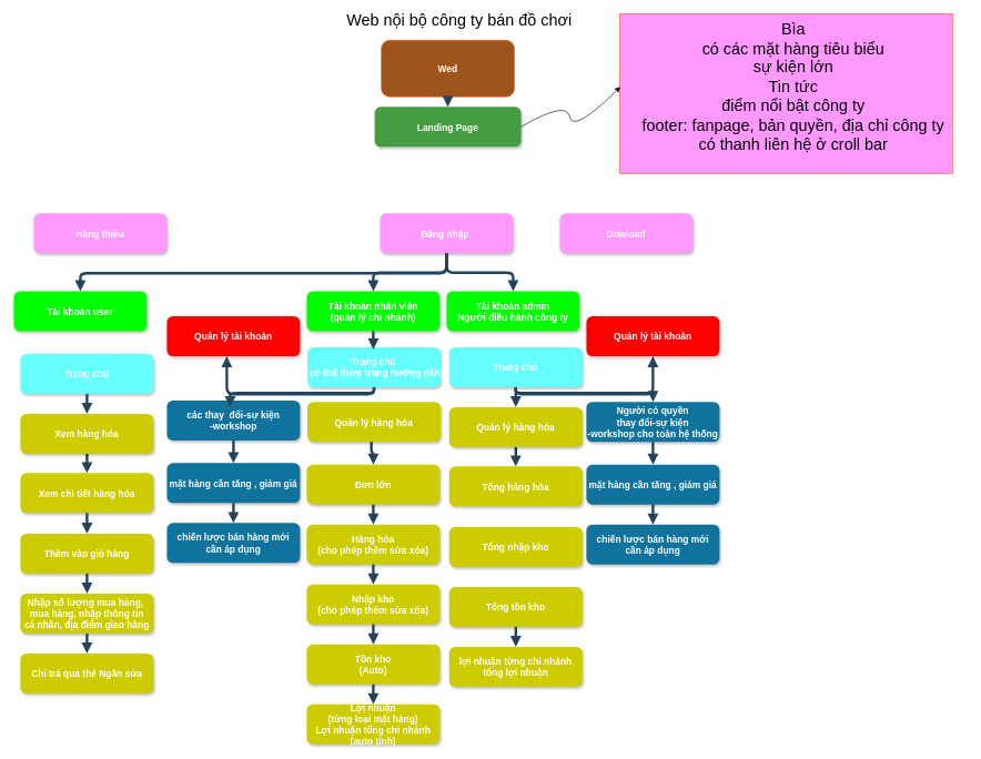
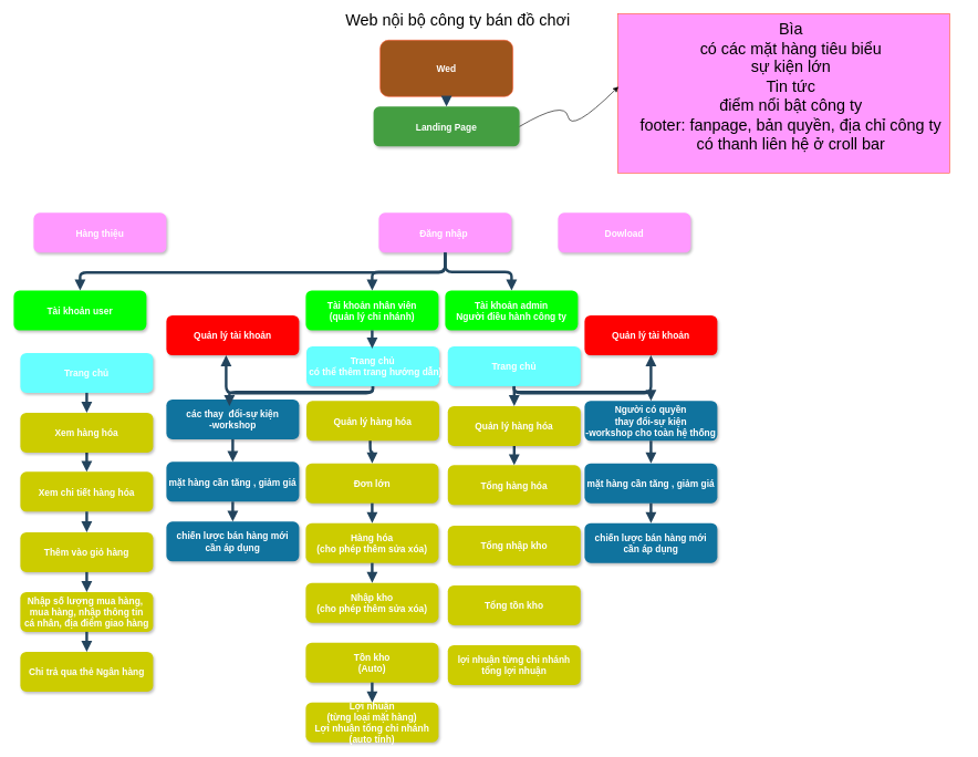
  <mxCell id="0" />
  <mxCell id="1" parent="0" />
  <mxCell id="2" value="Wed" style="rounded=1;fillColor=#9E551C;strokeColor=#FF5C33;shadow=0;gradientColor=none;fontStyle=1;fontColor=#FFFFFF;fontSize=14;" parent="1" vertex="1"><mxGeometry x="572" y="60" width="200" height="85" as="geometry" /></mxCell>
  <mxCell id="3" value="Landing Page" style="rounded=1;fillColor=#449E41;strokeColor=none;shadow=1;gradientColor=none;fontStyle=1;fontColor=#FFFFFF;fontSize=14;" parent="1" vertex="1"><mxGeometry x="562" y="160" width="220" height="60" as="geometry" /></mxCell>
  <mxCell id="4" value="Hàng thiệu" style="rounded=1;fillColor=#FF99FF;strokeColor=none;shadow=1;gradientColor=none;fontStyle=1;fontColor=#FFFFFF;fontSize=14;" parent="1" vertex="1"><mxGeometry x="50" y="320" width="200" height="60" as="geometry" /></mxCell>
  <mxCell id="5" value="Đăng nhập " style="rounded=1;fillColor=#FF99FF;strokeColor=none;shadow=1;gradientColor=none;fontStyle=1;fontColor=#FFFFFF;fontSize=14;" parent="1" vertex="1"><mxGeometry x="570" y="320" width="200" height="60" as="geometry" /></mxCell>
  <mxCell id="6" value="các thay  đổi-sự kiện&#10;-workshop" style="rounded=1;fillColor=#10739E;strokeColor=none;shadow=1;gradientColor=none;fontStyle=1;fontColor=#FFFFFF;fontSize=14;" parent="1" vertex="1"><mxGeometry x="250" y="601" width="200" height="60" as="geometry" /></mxCell>
  <mxCell id="7" value="mặt hàng cần tăng , giảm giá" style="rounded=1;fillColor=#10739E;strokeColor=none;shadow=1;gradientColor=none;fontStyle=1;fontColor=#FFFFFF;fontSize=14;" parent="1" vertex="1"><mxGeometry x="250" y="695" width="200" height="60" as="geometry" /></mxCell>
  <mxCell id="8" value="chiến lược bán hàng mới &#10;cần áp dụng" style="rounded=1;fillColor=#10739E;strokeColor=none;shadow=1;gradientColor=none;fontStyle=1;fontColor=#FFFFFF;fontSize=14;" parent="1" vertex="1"><mxGeometry x="250" y="785" width="200" height="60" as="geometry" /></mxCell>
  <mxCell id="9" value="Tài khoản nhân viên&#10;(quản lý chi nhánh)" style="rounded=1;fillColor=#00FF00;strokeColor=none;shadow=1;gradientColor=none;fontStyle=1;fontColor=#FFFFFF;fontSize=14;" parent="1" vertex="1"><mxGeometry x="460" y="437" width="200" height="60" as="geometry" /></mxCell>
  <mxCell id="10" value="" style="edgeStyle=elbowEdgeStyle;elbow=vertical;strokeWidth=4;endArrow=block;endFill=1;fontStyle=1;strokeColor=#23445D;" parent="1" source="2" target="3" edge="1"><mxGeometry x="22" y="165.5" width="100" height="100" as="geometry"><mxPoint x="-78" y="145.5" as="sourcePoint" /><mxPoint x="22" y="45.5" as="targetPoint" /></mxGeometry></mxCell>
  <mxCell id="11" value="" style="edgeStyle=elbowEdgeStyle;elbow=vertical;strokeWidth=4;endArrow=block;endFill=1;fontStyle=1;strokeColor=#23445D;exitX=0.5;exitY=1;exitDx=0;exitDy=0;entryX=0.5;entryY=0;entryDx=0;entryDy=0;" parent="1" source="5" target="9" edge="1"><mxGeometry x="-448" y="150" width="100" height="100" as="geometry"><mxPoint x="-548" y="130" as="sourcePoint" /><mxPoint x="-448" y="30" as="targetPoint" /><Array as="points" /></mxGeometry></mxCell>
  <mxCell id="12" value="" style="edgeStyle=elbowEdgeStyle;elbow=vertical;strokeWidth=4;endArrow=block;endFill=1;fontStyle=1;strokeColor=#23445D;" parent="1" source="6" target="7" edge="1"><mxGeometry x="105" y="324" width="100" height="100" as="geometry"><mxPoint x="345" y="671" as="sourcePoint" /><mxPoint x="345" y="705" as="targetPoint" /><Array as="points" /></mxGeometry></mxCell>
  <mxCell id="13" value="" style="edgeStyle=elbowEdgeStyle;elbow=vertical;strokeWidth=4;endArrow=block;endFill=1;fontStyle=1;strokeColor=#23445D;entryX=0.5;entryY=0;entryDx=0;entryDy=0;" parent="1" source="7" target="8" edge="1"><mxGeometry x="120" y="316" width="100" height="100" as="geometry"><mxPoint x="345" y="765" as="sourcePoint" /><mxPoint x="345" y="795" as="targetPoint" /></mxGeometry></mxCell>
  <mxCell id="14" value="Dowload" style="rounded=1;fillColor=#FF99FF;strokeColor=none;shadow=1;gradientColor=none;fontStyle=1;fontColor=#FFFFFF;fontSize=14;" parent="1" vertex="1"><mxGeometry x="840" y="320" width="200" height="60" as="geometry" /></mxCell>
  <mxCell id="15" value="&lt;span style=&quot;font-size: 24px&quot;&gt;&amp;nbsp;Web nội bộ công ty bán đồ chơi&lt;/span&gt;" style="text;html=1;strokeColor=none;fillColor=none;align=center;verticalAlign=middle;whiteSpace=wrap;rounded=0;" parent="1" vertex="1"><mxGeometry x="402" y="20" width="568" height="20" as="geometry" /></mxCell>
  <mxCell id="16" value="" style="edgeStyle=elbowEdgeStyle;elbow=vertical;strokeWidth=4;endArrow=block;endFill=1;fontStyle=1;strokeColor=#23445D;exitX=0.5;exitY=1;exitDx=0;exitDy=0;entryX=0.5;entryY=0;entryDx=0;entryDy=0;" parent="1" source="5" target="17" edge="1"><mxGeometry x="-438" y="160" width="100" height="100" as="geometry"><mxPoint x="570" y="390" as="sourcePoint" /><mxPoint x="710" y="447.5" as="targetPoint" /><Array as="points" /></mxGeometry></mxCell>
  <mxCell id="17" value="Tài khoản admin&#10;Người điều hành công ty" style="rounded=1;fillColor=#00FF00;strokeColor=none;shadow=1;gradientColor=none;fontStyle=1;fontColor=#FFFFFF;fontSize=14;" parent="1" vertex="1"><mxGeometry x="670" y="437" width="200" height="60" as="geometry" /></mxCell>
  <mxCell id="18" value="Trang chủ&#10;( có thể thêm trang hướng dẫn)" style="rounded=1;fillColor=#66FFFF;strokeColor=none;shadow=1;gradientColor=none;fontStyle=1;fontColor=#FFFFFF;fontSize=14;" parent="1" vertex="1"><mxGeometry x="461" y="521" width="200" height="60" as="geometry" /></mxCell>
  <mxCell id="19" value="Hàng hóa&#10;(cho phép thêm sửa xóa)" style="rounded=1;fillColor=#CCCC00;strokeColor=none;shadow=1;gradientColor=none;fontStyle=1;fontColor=#FFFFFF;fontSize=14;" parent="1" vertex="1"><mxGeometry x="460" y="787.25" width="200" height="60" as="geometry" /></mxCell>
  <mxCell id="20" value="Nhập kho&#10;(cho phép thêm sửa xóa)" style="rounded=1;fillColor=#CCCC00;strokeColor=none;shadow=1;gradientColor=none;fontStyle=1;fontColor=#FFFFFF;fontSize=14;" parent="1" vertex="1"><mxGeometry x="460" y="877.25" width="200" height="60" as="geometry" /></mxCell>
  <mxCell id="21" value="Tồn kho&#10;(Auto)" style="rounded=1;fillColor=#CCCC00;strokeColor=none;shadow=1;gradientColor=none;fontStyle=1;fontColor=#FFFFFF;fontSize=14;" parent="1" vertex="1"><mxGeometry x="460" y="967.25" width="200" height="60" as="geometry" /></mxCell>
  <mxCell id="22" value="Lợi nhuận&#10;(từng loại mặt hàng)&#10;Lợi nhuận tổng chi nhánh&#10;(auto tính)" style="rounded=1;fillColor=#CCCC00;strokeColor=none;shadow=1;gradientColor=none;fontStyle=1;fontColor=#FFFFFF;fontSize=14;" parent="1" vertex="1"><mxGeometry x="460" y="1057.25" width="200" height="60" as="geometry" /></mxCell>
  <mxCell id="23" value="" style="edgeStyle=elbowEdgeStyle;elbow=vertical;strokeWidth=4;endArrow=block;endFill=1;fontStyle=1;strokeColor=#23445D;fillColor=#CCCC00;" parent="1" source="19" target="20" edge="1"><mxGeometry x="-210" y="377.25" width="100" height="100" as="geometry"><mxPoint x="-310" y="357.25" as="sourcePoint" /><mxPoint x="-210" y="257.25" as="targetPoint" /></mxGeometry></mxCell>
- <mxCell id="24" value="" style="edgeStyle=elbowEdgeStyle;elbow=vertical;strokeWidth=4;endArrow=block;endFill=1;fontStyle=1;strokeColor=#23445D;fillColor=#CCCC00;" parent="1" source="20" target="21" edge="1"><mxGeometry x="-210" y="387.25" width="100" height="100" as="geometry"><mxPoint x="-310" y="367.25" as="sourcePoint" /><mxPoint x="-210" y="267.25" as="targetPoint" /></mxGeometry></mxCell>
  <mxCell id="25" value="" style="edgeStyle=elbowEdgeStyle;elbow=vertical;strokeWidth=4;endArrow=block;endFill=1;fontStyle=1;strokeColor=#23445D;fillColor=#CCCC00;" parent="1" source="21" target="22" edge="1"><mxGeometry x="-210" y="397.25" width="100" height="100" as="geometry"><mxPoint x="-310" y="377.25" as="sourcePoint" /><mxPoint x="-210" y="277.25" as="targetPoint" /></mxGeometry></mxCell>
  <mxCell id="26" value="" style="edgeStyle=elbowEdgeStyle;elbow=vertical;strokeWidth=4;endArrow=block;endFill=1;fontStyle=1;strokeColor=#23445D;exitX=0.5;exitY=1;exitDx=0;exitDy=0;" parent="1" source="9" edge="1"><mxGeometry x="-199" y="201" width="100" height="100" as="geometry"><mxPoint x="571" y="591" as="sourcePoint" /><mxPoint x="560" y="524.5" as="targetPoint" /></mxGeometry></mxCell>
  <mxCell id="27" value="" style="rounded=0;whiteSpace=wrap;html=1;shadow=0;strokeColor=#FF5C33;fillColor=#FF99FF;" parent="1" vertex="1"><mxGeometry x="930" y="20" width="500" height="240" as="geometry" /></mxCell>
  <mxCell id="28" value="&lt;span style=&quot;font-size: 24px&quot;&gt;Bìa&lt;/span&gt;&lt;br&gt;&lt;span style=&quot;font-size: 24px&quot;&gt;có các mặt hàng tiêu biểu &lt;/span&gt;&lt;br&gt;&lt;span style=&quot;font-size: 24px&quot;&gt;sự kiện lớn &lt;/span&gt;&lt;br&gt;&lt;span style=&quot;font-size: 24px&quot;&gt;Tin tức&lt;/span&gt;&lt;br&gt;&lt;span style=&quot;font-size: 24px&quot;&gt;điểm nổi bật công ty&lt;/span&gt;&lt;br&gt;&lt;span style=&quot;font-size: 24px&quot;&gt;footer: fanpage, bản quyền, địa chỉ công ty&lt;/span&gt;&lt;br&gt;&lt;span style=&quot;font-size: 24px&quot;&gt;có thanh liên hệ ở croll bar&lt;/span&gt;" style="text;html=1;strokeColor=none;fillColor=none;align=center;verticalAlign=middle;whiteSpace=wrap;rounded=0;" parent="1" vertex="1"><mxGeometry x="931" y="120" width="520" height="20" as="geometry" /></mxCell>
  <mxCell id="29" value="" style="curved=1;endArrow=classic;html=1;exitX=1;exitY=0.5;exitDx=0;exitDy=0;entryX=0;entryY=0.5;entryDx=0;entryDy=0;" parent="1" source="3" target="28" edge="1"><mxGeometry width="50" height="50" relative="1" as="geometry"><mxPoint x="830" y="470" as="sourcePoint" /><mxPoint x="880" y="420" as="targetPoint" /><Array as="points"><mxPoint x="850" y="150" /><mxPoint x="860" y="200" /></Array></mxGeometry></mxCell>
  <mxCell id="30" value="Trang chủ" style="rounded=1;fillColor=#66FFFF;strokeColor=none;shadow=1;gradientColor=none;fontStyle=1;fontColor=#FFFFFF;fontSize=14;" parent="1" vertex="1"><mxGeometry x="674" y="521" width="200" height="60" as="geometry" /></mxCell>
  <mxCell id="31" value="Tổng hàng hóa" style="rounded=1;fillColor=#CCCC00;strokeColor=none;shadow=1;gradientColor=none;fontStyle=1;fontColor=#FFFFFF;fontSize=14;" parent="1" vertex="1"><mxGeometry x="674" y="700" width="200" height="60" as="geometry" /></mxCell>
  <mxCell id="32" value="Tổng nhập kho" style="rounded=1;fillColor=#CCCC00;strokeColor=none;shadow=1;gradientColor=none;fontStyle=1;fontColor=#FFFFFF;fontSize=14;" parent="1" vertex="1"><mxGeometry x="674" y="791" width="200" height="60" as="geometry" /></mxCell>
  <mxCell id="33" value="Tổng tồn kho" style="rounded=1;fillColor=#CCCC00;strokeColor=none;shadow=1;gradientColor=none;fontStyle=1;fontColor=#FFFFFF;fontSize=14;" parent="1" vertex="1"><mxGeometry x="674" y="881" width="200" height="60" as="geometry" /></mxCell>
  <mxCell id="34" value="lợi nhuận từng chi nhánh&#10;tổng lợi nhuận" style="rounded=1;fillColor=#CCCC00;strokeColor=none;shadow=1;gradientColor=none;fontStyle=1;fontColor=#FFFFFF;fontSize=14;" parent="1" vertex="1"><mxGeometry x="674" y="971" width="200" height="60" as="geometry" /></mxCell>
  <mxCell id="35" value="" style="edgeStyle=elbowEdgeStyle;elbow=vertical;strokeWidth=4;endArrow=block;endFill=1;fontStyle=1;strokeColor=#23445D;fillColor=#CCCC00;" parent="1" target="31" edge="1"><mxGeometry x="4" y="191" width="100" height="100" as="geometry"><mxPoint x="774" y="664.5" as="sourcePoint" /><mxPoint x="4" y="71" as="targetPoint" /></mxGeometry></mxCell>
- <mxCell id="36" value="" style="edgeStyle=elbowEdgeStyle;elbow=vertical;strokeWidth=4;endArrow=block;endFill=1;fontStyle=1;strokeColor=#23445D;fillColor=#CCCC00;" parent="1" source="33" target="34" edge="1"><mxGeometry x="4" y="304.5" width="100" height="100" as="geometry"><mxPoint x="-96" y="284.5" as="sourcePoint" /><mxPoint x="4" y="184.5" as="targetPoint" /></mxGeometry></mxCell>
  <mxCell id="37" value="Đơn lớn" style="rounded=1;fillColor=#CCCC00;strokeColor=none;shadow=1;gradientColor=none;fontStyle=1;fontColor=#FFFFFF;fontSize=14;" parent="1" vertex="1"><mxGeometry x="460" y="697.25" width="200" height="60" as="geometry" /></mxCell>
  <mxCell id="38" value="" style="edgeStyle=elbowEdgeStyle;elbow=vertical;strokeWidth=4;endArrow=block;endFill=1;fontStyle=1;strokeColor=#23445D;entryX=0.5;entryY=0;entryDx=0;entryDy=0;fillColor=#CCCC00;" parent="1" source="37" target="19" edge="1"><mxGeometry x="-200" y="387.25" width="100" height="100" as="geometry"><mxPoint x="570" y="750.75" as="sourcePoint" /><mxPoint x="570" y="887.25" as="targetPoint" /></mxGeometry></mxCell>
  <mxCell id="39" value="" style="edgeStyle=elbowEdgeStyle;elbow=vertical;strokeWidth=4;endArrow=block;endFill=1;fontStyle=1;strokeColor=#23445D;entryX=0.5;entryY=0;entryDx=0;entryDy=0;exitX=0.48;exitY=0.983;exitDx=0;exitDy=0;exitPerimeter=0;" parent="1" source="53" target="37" edge="1"><mxGeometry x="-189" y="211" width="100" height="100" as="geometry"><mxPoint x="560" y="650" as="sourcePoint" /><mxPoint x="570" y="534.5" as="targetPoint" /></mxGeometry></mxCell>
  <mxCell id="40" value="Quản lý hàng hóa" style="rounded=1;fillColor=#CCCC00;strokeColor=none;shadow=1;gradientColor=none;fontStyle=1;fontColor=#FFFFFF;fontSize=14;" parent="1" vertex="1"><mxGeometry x="674" y="611" width="200" height="60" as="geometry" /></mxCell>
  <mxCell id="41" value="" style="edgeStyle=elbowEdgeStyle;elbow=vertical;strokeWidth=4;endArrow=block;endFill=1;fontStyle=1;strokeColor=#23445D;exitX=0.5;exitY=1;exitDx=0;exitDy=0;entryX=0.5;entryY=0;entryDx=0;entryDy=0;entryPerimeter=0;" parent="1" source="30" target="40" edge="1"><mxGeometry x="-179" y="221" width="100" height="100" as="geometry"><mxPoint x="571" y="591" as="sourcePoint" /><mxPoint x="780" y="604.5" as="targetPoint" /></mxGeometry></mxCell>
  <mxCell id="42" value="" style="edgeStyle=elbowEdgeStyle;elbow=vertical;strokeWidth=4;endArrow=block;endFill=1;fontStyle=1;strokeColor=#23445D;entryX=0.5;entryY=0;entryDx=0;entryDy=0;" parent="1" source="18" edge="1"><mxGeometry x="-179" y="221" width="100" height="100" as="geometry"><mxPoint x="571" y="591" as="sourcePoint" /><mxPoint x="345" y="611" as="targetPoint" /><Array as="points"><mxPoint x="460" y="590" /></Array></mxGeometry></mxCell>
  <mxCell id="43" value="" style="edgeStyle=elbowEdgeStyle;elbow=vertical;strokeWidth=4;endArrow=block;endFill=1;fontStyle=1;strokeColor=#23445D;exitX=0.5;exitY=1;exitDx=0;exitDy=0;" parent="1" source="18" edge="1"><mxGeometry x="-169" y="231" width="100" height="100" as="geometry"><mxPoint x="571" y="591" as="sourcePoint" /><mxPoint x="340" y="534.5" as="targetPoint" /><Array as="points"><mxPoint x="460" y="591.5" /></Array></mxGeometry></mxCell>
  <mxCell id="44" value="Quản lý tài khoản" style="rounded=1;fillColor=#FF0000;strokeColor=none;shadow=1;gradientColor=none;fontStyle=1;fontColor=#FFFFFF;fontSize=14;" parent="1" vertex="1"><mxGeometry x="250" y="474.5" width="200" height="60" as="geometry" /></mxCell>
  <mxCell id="45" value="" style="edgeStyle=elbowEdgeStyle;elbow=vertical;strokeWidth=4;endArrow=block;endFill=1;fontStyle=1;strokeColor=#23445D;entryX=0.5;entryY=1;entryDx=0;entryDy=0;" parent="1" source="30" target="46" edge="1"><mxGeometry x="-169" y="231" width="100" height="100" as="geometry"><mxPoint x="784" y="591" as="sourcePoint" /><mxPoint x="970" y="524.5" as="targetPoint" /><Array as="points"><mxPoint x="880" y="591.5" /></Array></mxGeometry></mxCell>
  <mxCell id="46" value="Quản lý tài khoản" style="rounded=1;fillColor=#FF0000;strokeColor=none;shadow=1;gradientColor=none;fontStyle=1;fontColor=#FFFFFF;fontSize=14;" parent="1" vertex="1"><mxGeometry x="880" y="474.5" width="200" height="60" as="geometry" /></mxCell>
  <mxCell id="47" value="Người có quyền &#10;thay đổi-sự kiện&#10;-workshop cho toàn hệ thống" style="rounded=1;fillColor=#10739E;strokeColor=none;shadow=1;gradientColor=none;fontStyle=1;fontColor=#FFFFFF;fontSize=14;" parent="1" vertex="1"><mxGeometry x="880" y="603.25" width="200" height="60" as="geometry" /></mxCell>
  <mxCell id="48" value="mặt hàng cần tăng , giảm giá" style="rounded=1;fillColor=#10739E;strokeColor=none;shadow=1;gradientColor=none;fontStyle=1;fontColor=#FFFFFF;fontSize=14;" parent="1" vertex="1"><mxGeometry x="880" y="697.25" width="200" height="60" as="geometry" /></mxCell>
  <mxCell id="49" value="chiến lược bán hàng mới &#10;cần áp dụng" style="rounded=1;fillColor=#10739E;strokeColor=none;shadow=1;gradientColor=none;fontStyle=1;fontColor=#FFFFFF;fontSize=14;" parent="1" vertex="1"><mxGeometry x="880" y="787.25" width="200" height="60" as="geometry" /></mxCell>
  <mxCell id="50" value="" style="edgeStyle=elbowEdgeStyle;elbow=vertical;strokeWidth=4;endArrow=block;endFill=1;fontStyle=1;strokeColor=#23445D;" parent="1" source="47" target="48" edge="1"><mxGeometry x="735" y="326.25" width="100" height="100" as="geometry"><mxPoint x="975" y="673.25" as="sourcePoint" /><mxPoint x="975" y="707.25" as="targetPoint" /><Array as="points" /></mxGeometry></mxCell>
  <mxCell id="51" value="" style="edgeStyle=elbowEdgeStyle;elbow=vertical;strokeWidth=4;endArrow=block;endFill=1;fontStyle=1;strokeColor=#23445D;entryX=0.5;entryY=0;entryDx=0;entryDy=0;" parent="1" source="48" target="49" edge="1"><mxGeometry x="750" y="318.25" width="100" height="100" as="geometry"><mxPoint x="975" y="767.25" as="sourcePoint" /><mxPoint x="1000" y="757" as="targetPoint" /></mxGeometry></mxCell>
  <mxCell id="52" value="" style="edgeStyle=elbowEdgeStyle;elbow=vertical;strokeWidth=4;endArrow=block;endFill=1;fontStyle=1;strokeColor=#23445D;entryX=0.5;entryY=0;entryDx=0;entryDy=0;" parent="1" source="30" target="47" edge="1"><mxGeometry x="-159" y="241" width="100" height="100" as="geometry"><mxPoint x="784" y="591" as="sourcePoint" /><mxPoint x="1010" y="535" as="targetPoint" /><Array as="points"><mxPoint x="890" y="590" /></Array></mxGeometry></mxCell>
  <mxCell id="53" value="Quản lý hàng hóa" style="rounded=1;fillColor=#CCCC00;strokeColor=none;shadow=1;gradientColor=none;fontStyle=1;fontColor=#FFFFFF;fontSize=14;" vertex="1" parent="1"><mxGeometry x="461" y="603.25" width="200" height="60" as="geometry" /></mxCell>
  <mxCell id="54" value="Tài khoản user" style="rounded=1;fillColor=#00FF00;strokeColor=none;shadow=1;gradientColor=none;fontStyle=1;fontColor=#FFFFFF;fontSize=14;" vertex="1" parent="1"><mxGeometry x="20" y="437" width="200" height="60" as="geometry" /></mxCell>
  <mxCell id="55" value="" style="edgeStyle=elbowEdgeStyle;elbow=vertical;strokeWidth=4;endArrow=block;endFill=1;fontStyle=1;strokeColor=#23445D;" edge="1" parent="1" source="5" target="54"><mxGeometry x="-438" y="160" width="100" height="100" as="geometry"><mxPoint x="680" y="390" as="sourcePoint" /><mxPoint x="570" y="447" as="targetPoint" /><Array as="points"><mxPoint x="400" y="410" /></Array></mxGeometry></mxCell>
  <mxCell id="56" value="Trang chủ" style="rounded=1;fillColor=#66FFFF;strokeColor=none;shadow=1;gradientColor=none;fontStyle=1;fontColor=#FFFFFF;fontSize=14;" vertex="1" parent="1"><mxGeometry x="30" y="531" width="200" height="60" as="geometry" /></mxCell>
  <mxCell id="57" value="Xem chi tiết hàng hóa" style="rounded=1;fillColor=#CCCC00;strokeColor=none;shadow=1;gradientColor=none;fontStyle=1;fontColor=#FFFFFF;fontSize=14;" vertex="1" parent="1"><mxGeometry x="30" y="710" width="200" height="60" as="geometry" /></mxCell>
  <mxCell id="58" value="Thêm vào giỏ hàng" style="rounded=1;fillColor=#CCCC00;strokeColor=none;shadow=1;gradientColor=none;fontStyle=1;fontColor=#FFFFFF;fontSize=14;" vertex="1" parent="1"><mxGeometry x="30" y="801" width="200" height="60" as="geometry" /></mxCell>
  <mxCell id="59" value="Nhập số lượng mua hàng, &#10;mua hàng, nhập thông tin&#10;cá nhân, địa điểm giao hàng" style="rounded=1;fillColor=#CCCC00;strokeColor=none;shadow=1;gradientColor=none;fontStyle=1;fontColor=#FFFFFF;fontSize=14;" vertex="1" parent="1"><mxGeometry x="30" y="891" width="200" height="60" as="geometry" /></mxCell>
- <mxCell id="60" value="Chi trả qua thẻ Ngân sửa" style="rounded=1;fillColor=#CCCC00;strokeColor=none;shadow=1;gradientColor=none;fontStyle=1;fontColor=#FFFFFF;fontSize=14;" vertex="1" parent="1"><mxGeometry x="30" y="981" width="200" height="60" as="geometry" /></mxCell>
+ <mxCell id="60" value="Chi trả qua thẻ Ngân hàng" style="rounded=1;fillColor=#CCCC00;strokeColor=none;shadow=1;gradientColor=none;fontStyle=1;fontColor=#FFFFFF;fontSize=14;" vertex="1" parent="1"><mxGeometry x="30" y="981" width="200" height="60" as="geometry" /></mxCell>
  <mxCell id="61" value="" style="edgeStyle=elbowEdgeStyle;elbow=vertical;strokeWidth=4;endArrow=block;endFill=1;fontStyle=1;strokeColor=#23445D;fillColor=#CCCC00;" edge="1" parent="1" target="57"><mxGeometry x="-640" y="201" width="100" height="100" as="geometry"><mxPoint x="130" y="674.5" as="sourcePoint" /><mxPoint x="-640" y="81" as="targetPoint" /></mxGeometry></mxCell>
  <mxCell id="62" value="" style="edgeStyle=elbowEdgeStyle;elbow=vertical;strokeWidth=4;endArrow=block;endFill=1;fontStyle=1;strokeColor=#23445D;fillColor=#CCCC00;" edge="1" parent="1" source="57" target="58"><mxGeometry x="-640" y="294.5" width="100" height="100" as="geometry"><mxPoint x="-740" y="274.5" as="sourcePoint" /><mxPoint x="-640" y="174.5" as="targetPoint" /></mxGeometry></mxCell>
  <mxCell id="63" value="" style="edgeStyle=elbowEdgeStyle;elbow=vertical;strokeWidth=4;endArrow=block;endFill=1;fontStyle=1;strokeColor=#23445D;fillColor=#CCCC00;" edge="1" parent="1" source="58" target="59"><mxGeometry x="-640" y="304.5" width="100" height="100" as="geometry"><mxPoint x="-740" y="284.5" as="sourcePoint" /><mxPoint x="-640" y="184.5" as="targetPoint" /></mxGeometry></mxCell>
  <mxCell id="64" value="" style="edgeStyle=elbowEdgeStyle;elbow=vertical;strokeWidth=4;endArrow=block;endFill=1;fontStyle=1;strokeColor=#23445D;fillColor=#CCCC00;" edge="1" parent="1" source="59" target="60"><mxGeometry x="-640" y="314.5" width="100" height="100" as="geometry"><mxPoint x="-740" y="294.5" as="sourcePoint" /><mxPoint x="-640" y="194.5" as="targetPoint" /></mxGeometry></mxCell>
  <mxCell id="65" value="Xem hàng hóa" style="rounded=1;fillColor=#CCCC00;strokeColor=none;shadow=1;gradientColor=none;fontStyle=1;fontColor=#FFFFFF;fontSize=14;" vertex="1" parent="1"><mxGeometry x="30" y="621" width="200" height="60" as="geometry" /></mxCell>
  <mxCell id="66" value="" style="edgeStyle=elbowEdgeStyle;elbow=vertical;strokeWidth=4;endArrow=block;endFill=1;fontStyle=1;strokeColor=#23445D;exitX=0.5;exitY=1;exitDx=0;exitDy=0;entryX=0.5;entryY=0;entryDx=0;entryDy=0;entryPerimeter=0;" edge="1" parent="1" source="56" target="65"><mxGeometry x="-823" y="231" width="100" height="100" as="geometry"><mxPoint x="-73" y="601" as="sourcePoint" /><mxPoint x="136" y="614.5" as="targetPoint" /></mxGeometry></mxCell>
